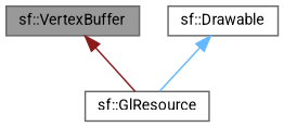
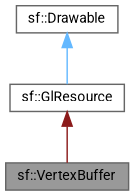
  digraph {
    fontname=Roboto
    node [color=gray40 fillcolor=white fontname=Roboto fontsize=10 shape=box style=filled]
    edge [dir=back fontname=Roboto fontsize=10 labelfontname=Helvetica labelfontsize=10 style=solid]
    n1 [fillcolor=grey60 fontcolor=black height=0.2 label="sf::VertexBuffer" width=0.4]
    n2 [height=0.2 label="sf::Drawable" width=0.4]
    n3 [height=0.2 label="sf::GlResource" width=0.4]
    n2 -> n3 [color=steelblue1]
-   n1 -> n3 [color=firebrick4]
+   n3 -> n1 [color=firebrick4]
  }
